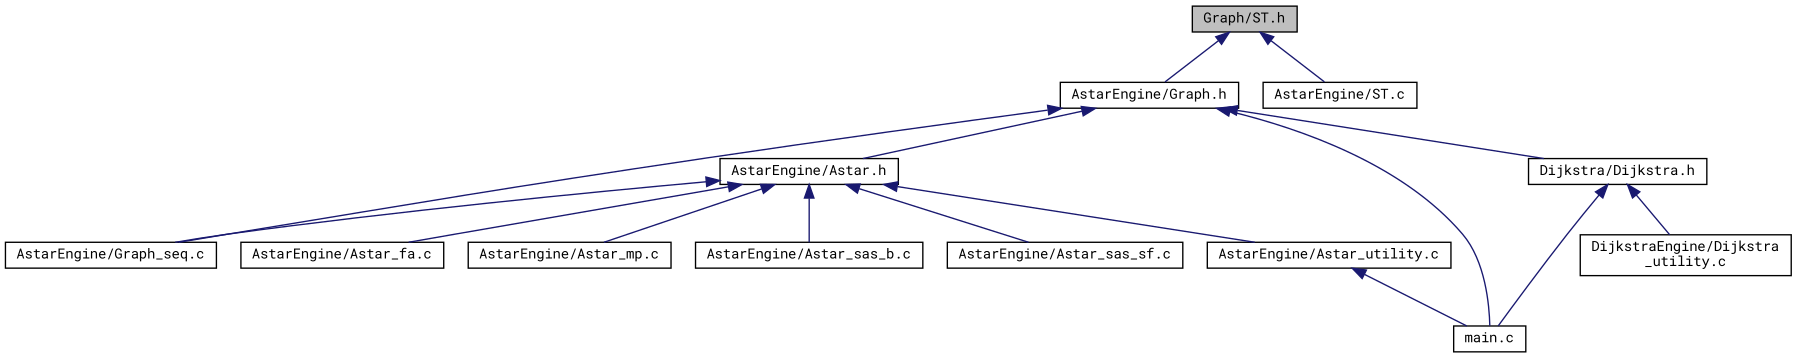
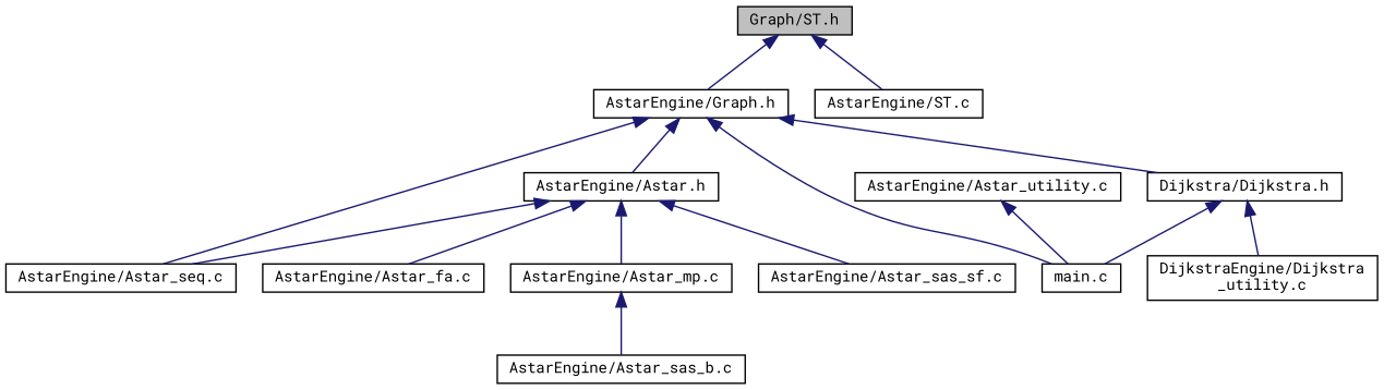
  digraph {
    fontname="Roboto Mono"
    node [color=black fillcolor=white fontname="Roboto Mono" fontsize=10 shape=record style=filled]
    edge [color=midnightblue dir=back fontname="Roboto Mono" fontsize=10 labelfontname=Helvetica labelfontsize=10 style=solid]
    n1 [fillcolor=grey75 fontcolor=black height=0.2 label="Graph/ST.h" width=0.4]
    n2 [height=0.2 label="AstarEngine/Graph.h" width=0.4]
    n3 [height=0.2 label="AstarEngine/ST.c" width=0.4]
    n4 [height=0.2 label="AstarEngine/Astar.h" width=0.4]
-   n5 [height=0.2 label="AstarEngine/Graph_seq.c" width=0.4]
+   n5 [height=0.2 label="AstarEngine/Astar_seq.c" width=0.4]
    n6 [height=0.2 label="main.c" width=0.4]
    n7 [height=0.2 label="Dijkstra/Dijkstra.h" width=0.4]
    n8 [height=0.2 label="AstarEngine/Astar_fa.c" width=0.4]
    n9 [height=0.2 label="AstarEngine/Astar_mp.c" width=0.4]
    n10 [height=0.2 label="AstarEngine/Astar_sas_b.c" width=0.4]
    n11 [height=0.2 label="AstarEngine/Astar_sas_sf.c" width=0.4]
    n12 [height=0.2 label="AstarEngine/Astar_utility.c" width=0.4]
    n13 [height=0.2 label="DijkstraEngine/Dijkstra\l_utility.c" width=0.4]
    n1 -> n2
    n1 -> n3
    n2 -> n4
    n2 -> n5
    n2 -> n6
    n2 -> n7
    n4 -> n5
    n4 -> n8
    n4 -> n9
-   n4 -> n10
+   n9 -> n10
    n4 -> n11
-   n4 -> n12
    n7 -> n6
    n7 -> n13
    n12 -> n6
  }
